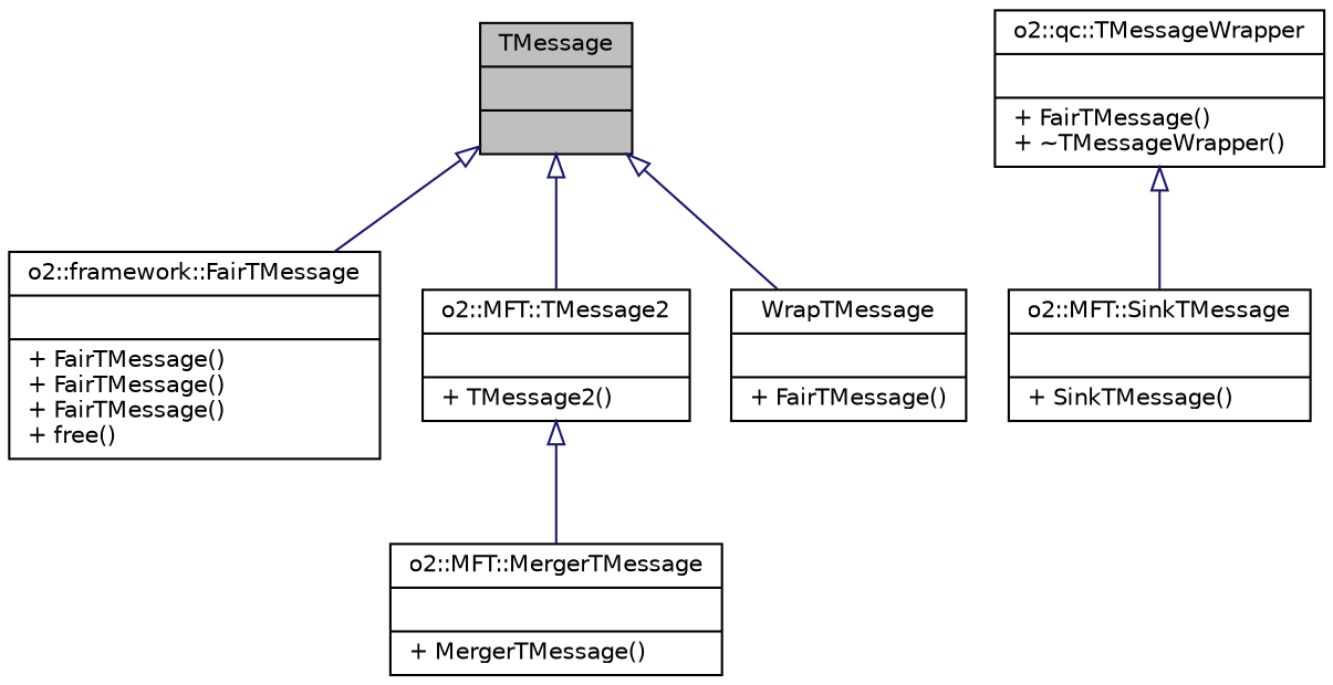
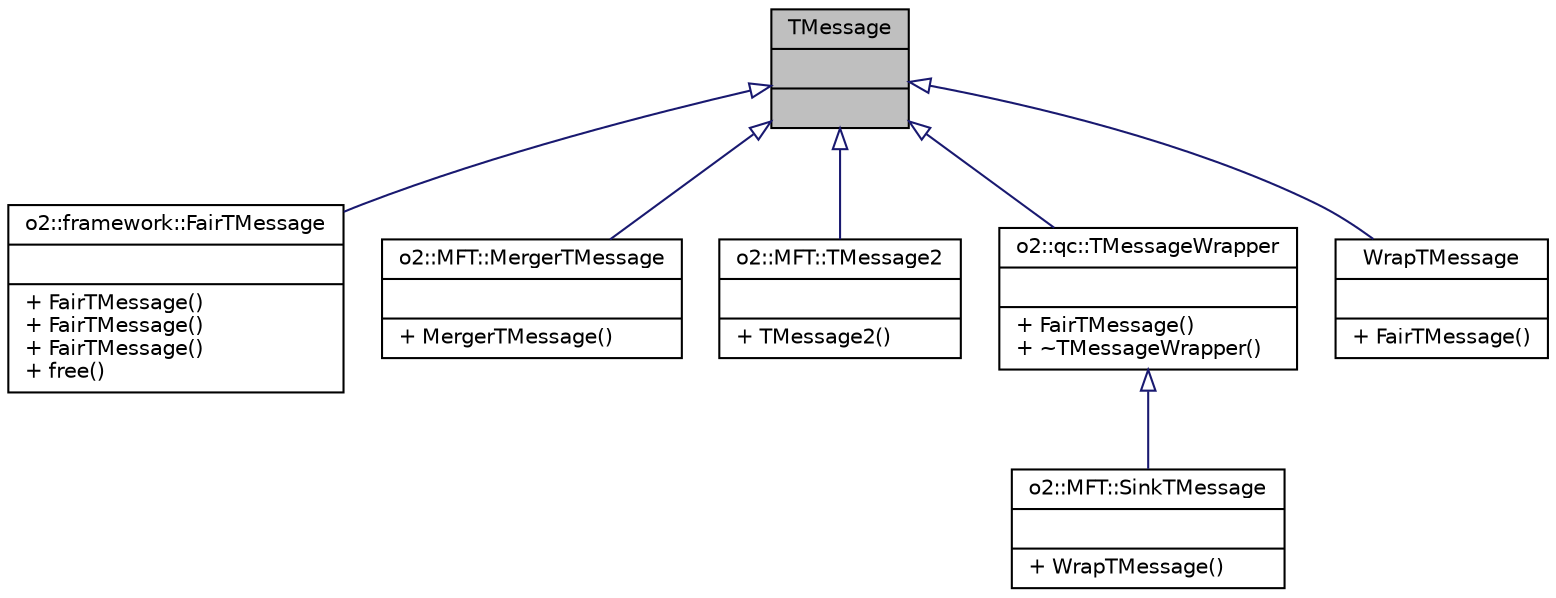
  digraph {
    node [color=black fontname=Helvetica fontsize=10 shape=record]
    edge [arrowtail=onormal color=midnightblue dir=back fontname=Helvetica fontsize=10 labelfontname=Helvetica labelfontsize=10 style=solid]
    n1 [fillcolor=grey75 fontcolor=black height=0.2 label="{TMessage\n||}" style=filled width=0.4]
    n2 [height=0.2 label="{o2::framework::FairTMessage\n||+ FairTMessage()\l+ FairTMessage()\l+ FairTMessage()\l+ free()\l}" width=0.4]
    n3 [height=0.2 label="{o2::MFT::MergerTMessage\n||+ MergerTMessage()\l}" width=0.4]
    n4 [height=0.2 label="{o2::MFT::TMessage2\n||+ TMessage2()\l}" width=0.4]
    n5 [height=0.2 label="{o2::qc::TMessageWrapper\n||+ FairTMessage()\l+ ~TMessageWrapper()\l}" width=0.4]
    n6 [height=0.2 label="{WrapTMessage\n||+ FairTMessage()\l}" width=0.4]
-   n7 [height=0.2 label="{o2::MFT::SinkTMessage\n||+ SinkTMessage()\l}" width=0.4]
+   n7 [height=0.2 label="{o2::MFT::SinkTMessage\n||+ WrapTMessage()\l}" width=0.4]
    n1 -> n2
-   n4 -> n3
+   n1 -> n3
    n1 -> n4
+   n1 -> n5
    n1 -> n6
    n5 -> n7
  }
